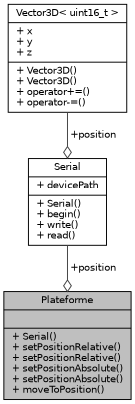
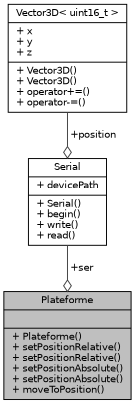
  digraph {
    node [color=black fillcolor=white fontname=Helvetica fontsize=10 shape=record style=filled]
    edge [arrowhead=odiamond color=grey25 fontname=Helvetica fontsize=10 labelfontname=Helvetica labelfontsize=10 style=solid]
-   n1 [fillcolor=grey75 fontcolor=black height=0.2 label="{Plateforme\n||+ Serial()\l+ setPositionRelative()\l+ setPositionRelative()\l+ setPositionAbsolute()\l+ setPositionAbsolute()\l+ moveToPosition()\l}" width=0.4]
+   n1 [fillcolor=grey75 fontcolor=black height=0.2 label="{Plateforme\n||+ Plateforme()\l+ setPositionRelative()\l+ setPositionRelative()\l+ setPositionAbsolute()\l+ setPositionAbsolute()\l+ moveToPosition()\l}" width=0.4]
    n2 [height=0.2 label="{Vector3D\< uint16_t \>\n|+ x\l+ y\l+ z\l|+ Vector3D()\l+ Vector3D()\l+ operator+=()\l+ operator-=()\l}" width=0.4]
    n3 [height=0.2 label="{Serial\n|+ devicePath\l|+ Serial()\l+ begin()\l+ write()\l+ read()\l}" width=0.4]
    n2 -> n3 [label=" +position"]
-   n3 -> n1 [label=" +position"]
+   n3 -> n1 [label=" +ser"]
  }
